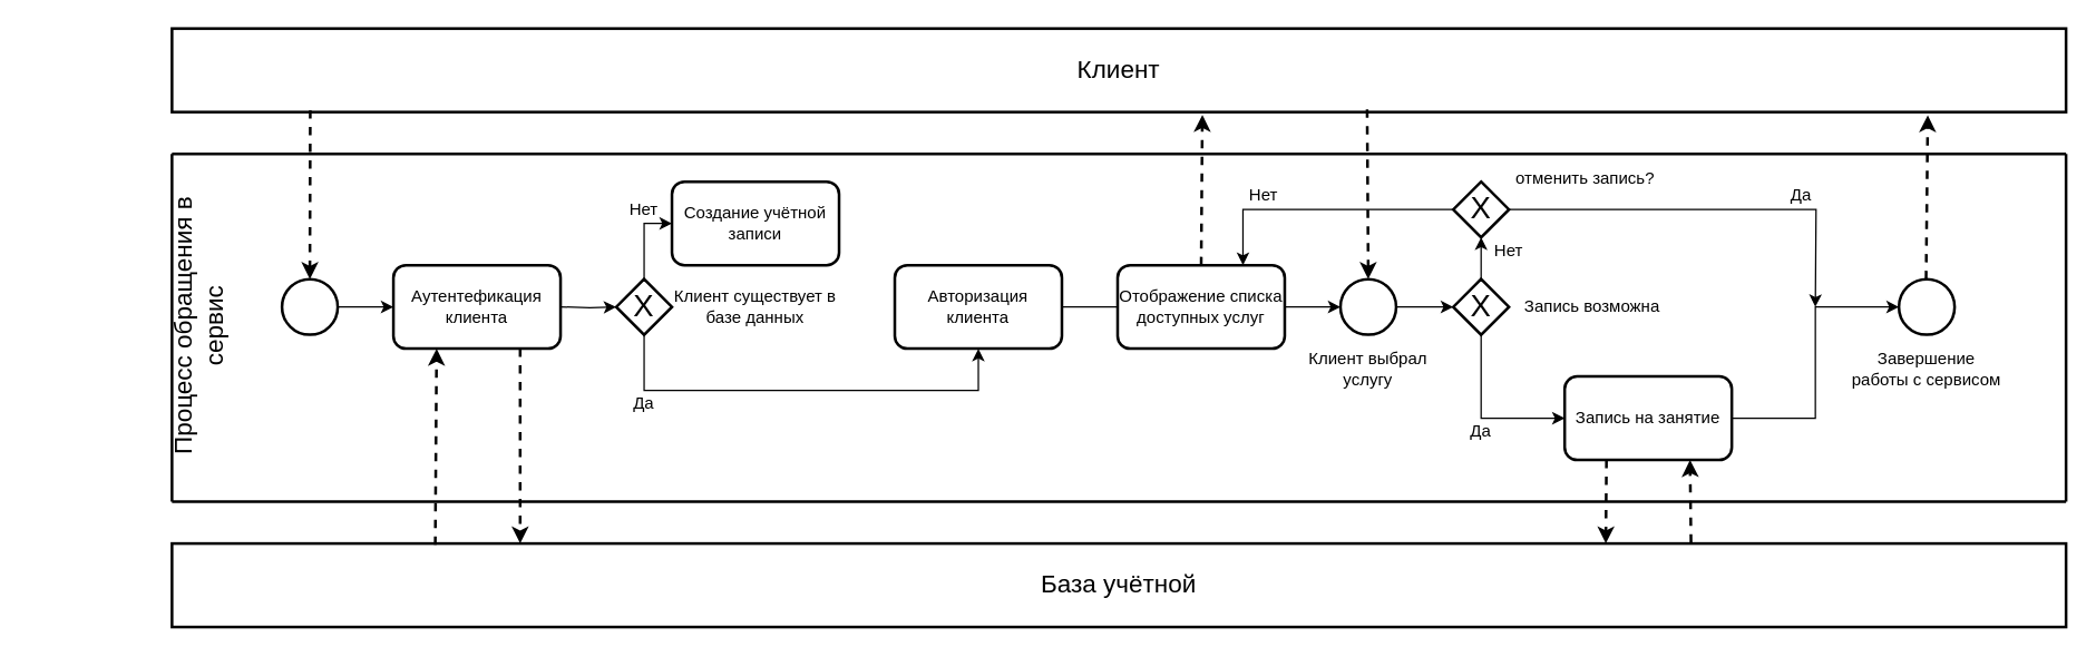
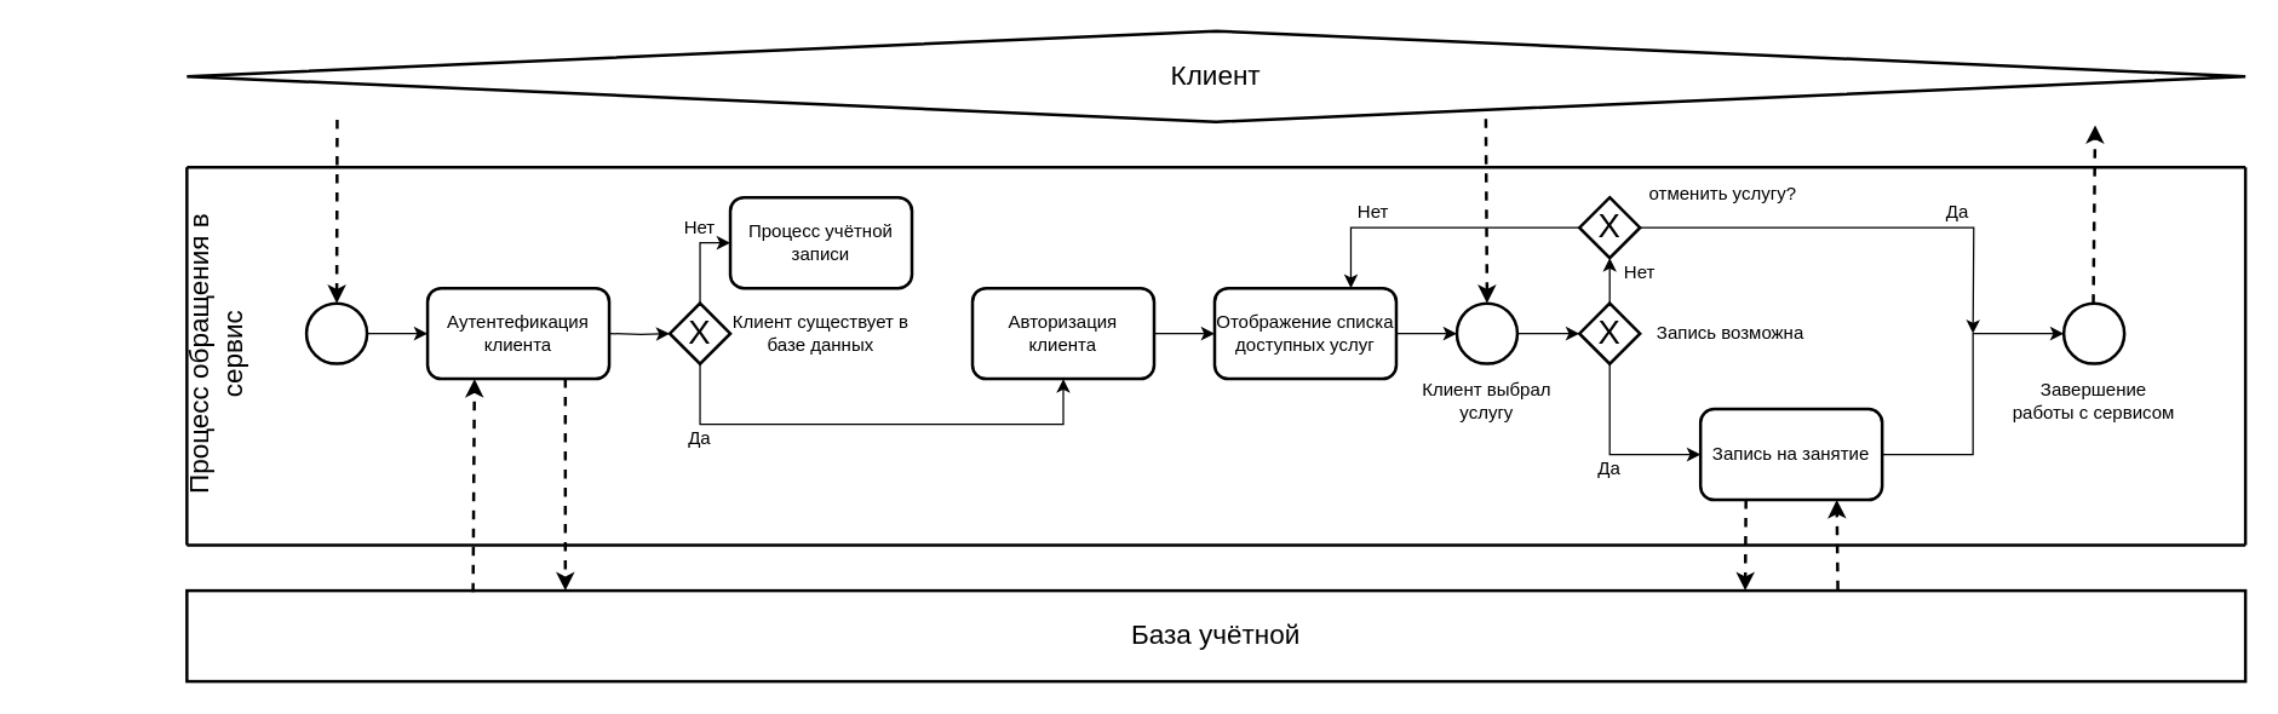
  <mxCell id="0" />
  <mxCell id="1" parent="0" />
  <mxCell id="2" style="edgeStyle=orthogonalEdgeStyle;rounded=0;orthogonalLoop=1;jettySize=auto;html=1;exitX=1;exitY=0.5;exitDx=0;exitDy=0;entryX=0;entryY=0.5;entryDx=0;entryDy=0;fontFamily=Helvetica;" edge="1" parent="1" source="3" target="4"><mxGeometry relative="1" as="geometry" /></mxCell>
  <mxCell id="3" value="&lt;h2&gt;&lt;br&gt;&lt;/h2&gt;" style="ellipse;whiteSpace=wrap;html=1;aspect=fixed;fillColor=none;strokeWidth=2;fontFamily=Helvetica;" vertex="1" parent="1"><mxGeometry x="202" y="200" width="40" height="40" as="geometry" /></mxCell>
  <mxCell id="4" value="&lt;font&gt;Аутентефикация клиента&lt;/font&gt;" style="rounded=1;whiteSpace=wrap;html=1;fillColor=none;strokeWidth=2;fontFamily=Helvetica;" vertex="1" parent="1"><mxGeometry x="282" y="190" width="120" height="60" as="geometry" /></mxCell>
  <mxCell id="5" style="edgeStyle=orthogonalEdgeStyle;rounded=0;orthogonalLoop=1;jettySize=auto;html=1;exitX=1;exitY=0.5;exitDx=0;exitDy=0;entryX=0;entryY=0.5;entryDx=0;entryDy=0;fontFamily=Helvetica;" edge="1" parent="1" target="8"><mxGeometry relative="1" as="geometry"><mxPoint x="402" y="220" as="sourcePoint" /></mxGeometry></mxCell>
  <mxCell id="6" style="edgeStyle=orthogonalEdgeStyle;rounded=0;orthogonalLoop=1;jettySize=auto;html=1;exitX=0.5;exitY=0;exitDx=0;exitDy=0;entryX=0;entryY=0.5;entryDx=0;entryDy=0;fontFamily=Helvetica;" edge="1" parent="1" source="8" target="10"><mxGeometry relative="1" as="geometry" /></mxCell>
  <mxCell id="7" style="edgeStyle=orthogonalEdgeStyle;rounded=0;orthogonalLoop=1;jettySize=auto;html=1;exitX=0.5;exitY=1;exitDx=0;exitDy=0;entryX=0.5;entryY=1;entryDx=0;entryDy=0;fontFamily=Helvetica;" edge="1" parent="1" source="8" target="13"><mxGeometry relative="1" as="geometry"><Array as="points"><mxPoint x="462" y="280" /><mxPoint x="702" y="280" /></Array></mxGeometry></mxCell>
  <mxCell id="8" value="&lt;font style=&quot;font-size: 22px;&quot;&gt;X&lt;/font&gt;" style="rhombus;whiteSpace=wrap;html=1;fillColor=none;strokeWidth=2;fontFamily=Helvetica;" vertex="1" parent="1"><mxGeometry x="442" y="200" width="40" height="40" as="geometry" /></mxCell>
  <mxCell id="9" value="&lt;font&gt;Клиент существует в базе данных&lt;/font&gt;" style="text;html=1;align=center;verticalAlign=middle;whiteSpace=wrap;rounded=0;fontFamily=Helvetica;" vertex="1" parent="1"><mxGeometry x="482" y="205" width="120" height="30" as="geometry" /></mxCell>
- <mxCell id="10" value="&lt;font&gt;Создание учётной записи&lt;/font&gt;" style="rounded=1;whiteSpace=wrap;html=1;fillColor=none;strokeWidth=2;fontFamily=Helvetica;" vertex="1" parent="1"><mxGeometry x="482" y="130" width="120" height="60" as="geometry" /></mxCell>
+ <mxCell id="10" value="&lt;font&gt;Процесс учётной записи&lt;/font&gt;" style="rounded=1;whiteSpace=wrap;html=1;fillColor=none;strokeWidth=2;fontFamily=Helvetica;" vertex="1" parent="1"><mxGeometry x="482" y="130" width="120" height="60" as="geometry" /></mxCell>
  <mxCell id="11" value="&lt;font&gt;Да&lt;/font&gt;" style="text;html=1;align=center;verticalAlign=middle;whiteSpace=wrap;rounded=0;fontFamily=Helvetica;" vertex="1" parent="1"><mxGeometry x="442" y="270" width="40" height="40" as="geometry" /></mxCell>
- <mxCell id="12" style="edgeStyle=orthogonalEdgeStyle;rounded=0;orthogonalLoop=1;jettySize=auto;html=1;exitX=1;exitY=0.5;exitDx=0;exitDy=0;fontFamily=Helvetica;endArrow=none;" edge="1" parent="1" source="13" target="16"><mxGeometry relative="1" as="geometry" /></mxCell>
+ <mxCell id="12" style="edgeStyle=orthogonalEdgeStyle;rounded=0;orthogonalLoop=1;jettySize=auto;html=1;exitX=1;exitY=0.5;exitDx=0;exitDy=0;fontFamily=Helvetica;" edge="1" parent="1" source="13" target="16"><mxGeometry relative="1" as="geometry" /></mxCell>
  <mxCell id="13" value="&lt;font&gt;Авторизация клиента&lt;/font&gt;" style="rounded=1;whiteSpace=wrap;html=1;fillColor=none;strokeWidth=2;fontFamily=Helvetica;" vertex="1" parent="1"><mxGeometry x="642" y="190" width="120" height="60" as="geometry" /></mxCell>
  <mxCell id="14" value="&lt;font&gt;Нет&lt;/font&gt;" style="text;html=1;align=center;verticalAlign=middle;whiteSpace=wrap;rounded=0;fontFamily=Helvetica;" vertex="1" parent="1"><mxGeometry x="442" y="130" width="40" height="40" as="geometry" /></mxCell>
  <mxCell id="15" style="edgeStyle=orthogonalEdgeStyle;rounded=0;orthogonalLoop=1;jettySize=auto;html=1;exitX=1;exitY=0.5;exitDx=0;exitDy=0;entryX=0;entryY=0.5;entryDx=0;entryDy=0;fontFamily=Helvetica;" edge="1" parent="1" source="16" target="26"><mxGeometry relative="1" as="geometry" /></mxCell>
  <mxCell id="16" value="&lt;font&gt;Отображение списка доступных услуг&lt;/font&gt;" style="rounded=1;whiteSpace=wrap;html=1;fillColor=none;strokeWidth=2;fontFamily=Helvetica;" vertex="1" parent="1"><mxGeometry x="802" y="190" width="120" height="60" as="geometry" /></mxCell>
  <mxCell id="17" value="" style="endArrow=none;html=1;rounded=0;strokeWidth=2;fontFamily=Helvetica;" edge="1" parent="1"><mxGeometry width="50" height="50" relative="1" as="geometry"><mxPoint y="110" as="sourcePoint" x="123" /><mxPoint x="1483" y="110" as="targetPoint" /></mxGeometry></mxCell>
  <mxCell id="18" value="" style="endArrow=none;html=1;rounded=0;strokeWidth=2;fontFamily=Helvetica;" edge="1" parent="1"><mxGeometry width="50" height="50" relative="1" as="geometry"><mxPoint y="360" as="sourcePoint" x="123" /><mxPoint x="1483" y="360" as="targetPoint" /></mxGeometry></mxCell>
  <mxCell id="19" value="" style="endArrow=none;html=1;rounded=0;strokeWidth=2;fontFamily=Helvetica;" edge="1" parent="1"><mxGeometry width="50" height="50" relative="1" as="geometry"><mxPoint y="360" as="sourcePoint" x="123" /><mxPoint y="110" as="targetPoint" x="123" /></mxGeometry></mxCell>
  <mxCell id="20" value="" style="endArrow=none;html=1;rounded=0;strokeWidth=2;fontFamily=Helvetica;" edge="1" parent="1"><mxGeometry width="50" height="50" relative="1" as="geometry"><mxPoint x="1483" y="360" as="sourcePoint" /><mxPoint x="1483" y="110" as="targetPoint" /></mxGeometry></mxCell>
- <mxCell id="21" value="&lt;font style=&quot;font-size: 18px;&quot;&gt;Клиент&lt;/font&gt;" style="rounded=0;whiteSpace=wrap;html=1;fillColor=none;strokeWidth=2;fontFamily=Helvetica;" vertex="1" parent="1"><mxGeometry y="20" width="1360" height="60" as="geometry" x="123" /></mxCell>
+ <mxCell id="21" value="&lt;font style=&quot;font-size: 18px;&quot;&gt;Клиент&lt;/font&gt;" style="rhombus;whiteSpace=wrap;html=1;fillColor=none;strokeWidth=2;fontFamily=Helvetica;" vertex="1" parent="1"><mxGeometry y="20" width="1360" height="60" as="geometry" x="123" /></mxCell>
  <mxCell id="22" value="&lt;font&gt;&lt;span style=&quot;font-size: 18px;&quot;&gt;Процесс обращения в сервис&lt;/span&gt;&lt;/font&gt;" style="text;html=1;align=center;verticalAlign=middle;whiteSpace=wrap;rounded=0;rotation=-90;fontFamily=Helvetica;" vertex="1" parent="1"><mxGeometry x="20.66" y="219.23" width="244.69" height="30" as="geometry" /></mxCell>
  <mxCell id="23" value="" style="endArrow=classic;html=1;rounded=0;entryX=0.5;entryY=0;entryDx=0;entryDy=0;exitX=0.073;exitY=0.978;exitDx=0;exitDy=0;exitPerimeter=0;dashed=1;strokeWidth=2;fontFamily=Helvetica;" edge="1" parent="1" source="21" target="3"><mxGeometry width="50" height="50" relative="1" as="geometry"><mxPoint x="213" y="80" as="sourcePoint" /><mxPoint x="263" y="30" as="targetPoint" /></mxGeometry></mxCell>
- <mxCell id="24" value="" style="endArrow=classic;html=1;rounded=0;entryX=0.544;entryY=1.033;entryDx=0;entryDy=0;exitX=0.5;exitY=0;exitDx=0;exitDy=0;dashed=1;strokeWidth=2;entryPerimeter=0;fontFamily=Helvetica;" edge="1" parent="1" source="16" target="21"><mxGeometry width="50" height="50" relative="1" as="geometry"><mxPoint x="522" y="140" as="sourcePoint" /><mxPoint x="522" y="88" as="targetPoint" /></mxGeometry></mxCell>
  <mxCell id="25" style="edgeStyle=orthogonalEdgeStyle;rounded=0;orthogonalLoop=1;jettySize=auto;html=1;exitX=1;exitY=0.5;exitDx=0;exitDy=0;entryX=0;entryY=0.5;entryDx=0;entryDy=0;fontFamily=Helvetica;" edge="1" parent="1" source="26" target="34"><mxGeometry relative="1" as="geometry" /></mxCell>
  <mxCell id="26" value="&lt;h2&gt;&lt;br&gt;&lt;/h2&gt;" style="ellipse;whiteSpace=wrap;html=1;aspect=fixed;fillColor=none;strokeWidth=2;fontFamily=Helvetica;" vertex="1" parent="1"><mxGeometry x="962" y="200" width="40" height="40" as="geometry" /></mxCell>
  <mxCell id="27" value="&lt;font&gt;Клиент выбрал услугу&lt;/font&gt;" style="text;html=1;align=center;verticalAlign=middle;whiteSpace=wrap;rounded=0;fontFamily=Helvetica;" vertex="1" parent="1"><mxGeometry x="927" y="250" width="110" height="30" as="geometry" /></mxCell>
  <mxCell id="28" value="" style="endArrow=classic;html=1;rounded=0;entryX=0.5;entryY=0;entryDx=0;entryDy=0;exitX=0.631;exitY=0.969;exitDx=0;exitDy=0;exitPerimeter=0;dashed=1;strokeWidth=2;fontFamily=Helvetica;" edge="1" parent="1" source="21" target="26"><mxGeometry width="50" height="50" relative="1" as="geometry"><mxPoint x="232" y="89" as="sourcePoint" /><mxPoint x="232" y="210" as="targetPoint" /></mxGeometry></mxCell>
  <mxCell id="29" value="&lt;font style=&quot;font-size: 18px;&quot;&gt;База учётной&lt;/font&gt;" style="rounded=0;whiteSpace=wrap;html=1;fillColor=none;strokeWidth=2;fontFamily=Helvetica;" vertex="1" parent="1"><mxGeometry y="390" width="1360" height="60" as="geometry" x="123" /></mxCell>
  <mxCell id="30" value="" style="endArrow=classic;html=1;rounded=0;exitX=0.073;exitY=0.978;exitDx=0;exitDy=0;exitPerimeter=0;dashed=1;strokeWidth=2;fontFamily=Helvetica;" edge="1" parent="1"><mxGeometry width="50" height="50" relative="1" as="geometry"><mxPoint x="373" y="250" as="sourcePoint" /><mxPoint x="373" y="390" as="targetPoint" /></mxGeometry></mxCell>
  <mxCell id="31" value="" style="endArrow=classic;html=1;rounded=0;entryX=0.184;entryY=-0.057;entryDx=0;entryDy=0;dashed=1;strokeWidth=2;entryPerimeter=0;exitX=0.139;exitY=0.001;exitDx=0;exitDy=0;exitPerimeter=0;fontFamily=Helvetica;" edge="1" parent="1"><mxGeometry width="50" height="50" relative="1" as="geometry"><mxPoint x="312.04" y="390.83" as="sourcePoint" /><mxPoint x="313" y="250" as="targetPoint" /></mxGeometry></mxCell>
  <mxCell id="32" style="edgeStyle=orthogonalEdgeStyle;rounded=0;orthogonalLoop=1;jettySize=auto;html=1;exitX=0.5;exitY=1;exitDx=0;exitDy=0;entryX=0;entryY=0.5;entryDx=0;entryDy=0;fontFamily=Helvetica;" edge="1" parent="1" source="34" target="37"><mxGeometry relative="1" as="geometry" /></mxCell>
  <mxCell id="33" style="edgeStyle=orthogonalEdgeStyle;rounded=0;orthogonalLoop=1;jettySize=auto;html=1;exitX=0.5;exitY=0;exitDx=0;exitDy=0;entryX=0.5;entryY=1;entryDx=0;entryDy=0;fontFamily=Helvetica;" edge="1" parent="1" source="34" target="43"><mxGeometry relative="1" as="geometry" /></mxCell>
  <mxCell id="34" value="&lt;font style=&quot;font-size: 22px;&quot;&gt;X&lt;/font&gt;" style="rhombus;whiteSpace=wrap;html=1;fillColor=none;strokeWidth=2;fontFamily=Helvetica;" vertex="1" parent="1"><mxGeometry x="1043" y="200" width="40" height="40" as="geometry" /></mxCell>
  <mxCell id="35" value="&lt;font&gt;Запись возможна&lt;/font&gt;" style="text;html=1;align=center;verticalAlign=middle;whiteSpace=wrap;rounded=0;fontFamily=Helvetica;" vertex="1" parent="1"><mxGeometry x="1083" y="205" width="120" height="30" as="geometry" /></mxCell>
  <mxCell id="36" style="edgeStyle=orthogonalEdgeStyle;rounded=0;orthogonalLoop=1;jettySize=auto;html=1;exitX=1;exitY=0.5;exitDx=0;exitDy=0;entryX=0;entryY=0.5;entryDx=0;entryDy=0;fontFamily=Helvetica;" edge="1" parent="1" source="37" target="47"><mxGeometry relative="1" as="geometry" /></mxCell>
  <mxCell id="37" value="&lt;font&gt;Запись на занятие&lt;/font&gt;" style="rounded=1;whiteSpace=wrap;html=1;fillColor=none;strokeWidth=2;fontFamily=Helvetica;" vertex="1" parent="1"><mxGeometry x="1123" y="270" width="120" height="60" as="geometry" /></mxCell>
  <mxCell id="38" value="&lt;font&gt;Да&lt;/font&gt;" style="text;html=1;align=center;verticalAlign=middle;whiteSpace=wrap;rounded=0;fontFamily=Helvetica;" vertex="1" parent="1"><mxGeometry x="1043" y="290" width="40" height="40" as="geometry" /></mxCell>
  <mxCell id="39" value="" style="endArrow=classic;html=1;rounded=0;entryX=0.75;entryY=1;entryDx=0;entryDy=0;dashed=1;strokeWidth=2;exitX=0.802;exitY=-0.01;exitDx=0;exitDy=0;exitPerimeter=0;fontFamily=Helvetica;" edge="1" parent="1" source="29" target="37"><mxGeometry width="50" height="50" relative="1" as="geometry"><mxPoint x="1173" y="390" as="sourcePoint" /><mxPoint x="1213" y="330" as="targetPoint" /></mxGeometry></mxCell>
  <mxCell id="40" value="" style="endArrow=classic;html=1;rounded=0;dashed=1;strokeWidth=2;exitX=0.25;exitY=1;exitDx=0;exitDy=0;entryX=0.757;entryY=0;entryDx=0;entryDy=0;entryPerimeter=0;fontFamily=Helvetica;" edge="1" parent="1" source="37" target="29"><mxGeometry width="50" height="50" relative="1" as="geometry"><mxPoint x="1153" y="447" as="sourcePoint" /><mxPoint x="1153" y="390" as="targetPoint" /></mxGeometry></mxCell>
  <mxCell id="41" style="edgeStyle=orthogonalEdgeStyle;rounded=0;orthogonalLoop=1;jettySize=auto;html=1;exitX=0;exitY=0.5;exitDx=0;exitDy=0;entryX=0.75;entryY=0;entryDx=0;entryDy=0;fontFamily=Helvetica;" edge="1" parent="1" source="43" target="16"><mxGeometry relative="1" as="geometry" /></mxCell>
  <mxCell id="42" style="edgeStyle=orthogonalEdgeStyle;rounded=0;orthogonalLoop=1;jettySize=auto;html=1;exitX=1;exitY=0.5;exitDx=0;exitDy=0;fontFamily=Helvetica;" edge="1" parent="1" source="43"><mxGeometry relative="1" as="geometry"><mxPoint x="1303" y="220" as="targetPoint" /></mxGeometry></mxCell>
  <mxCell id="43" value="&lt;font style=&quot;font-size: 22px;&quot;&gt;X&lt;/font&gt;" style="rhombus;whiteSpace=wrap;html=1;fillColor=none;strokeWidth=2;fontFamily=Helvetica;" vertex="1" parent="1"><mxGeometry x="1043" y="130" width="40" height="40" as="geometry" /></mxCell>
- <mxCell id="44" value="отменить запись?" style="text;html=1;align=center;verticalAlign=middle;whiteSpace=wrap;rounded=0;fontFamily=Helvetica;" vertex="1" parent="1"><mxGeometry x="1073" y="110" width="130" height="35" as="geometry" /></mxCell>
+ <mxCell id="44" value="отменить услугу?" style="text;html=1;align=center;verticalAlign=middle;whiteSpace=wrap;rounded=0;fontFamily=Helvetica;" vertex="1" parent="1"><mxGeometry x="1073" y="110" width="130" height="35" as="geometry" /></mxCell>
  <mxCell id="45" value="&lt;font&gt;Нет&lt;/font&gt;" style="text;html=1;align=center;verticalAlign=middle;whiteSpace=wrap;rounded=0;fontFamily=Helvetica;" vertex="1" parent="1"><mxGeometry x="887" y="120" width="40" height="40" as="geometry" /></mxCell>
  <mxCell id="46" value="&lt;font&gt;Нет&lt;/font&gt;" style="text;html=1;align=center;verticalAlign=middle;whiteSpace=wrap;rounded=0;fontFamily=Helvetica;" vertex="1" parent="1"><mxGeometry x="1063" y="160" width="40" height="40" as="geometry" /></mxCell>
  <mxCell id="47" value="&lt;h2&gt;&lt;br&gt;&lt;/h2&gt;" style="ellipse;whiteSpace=wrap;html=1;aspect=fixed;fillColor=none;strokeWidth=2;fontFamily=Helvetica;" vertex="1" parent="1"><mxGeometry x="1363" y="200" width="40" height="40" as="geometry" /></mxCell>
  <mxCell id="48" value="&lt;font&gt;Завершение работы с сервисом&lt;/font&gt;" style="text;html=1;align=center;verticalAlign=middle;whiteSpace=wrap;rounded=0;fontFamily=Helvetica;" vertex="1" parent="1"><mxGeometry x="1328" y="250" width="110" height="30" as="geometry" /></mxCell>
  <mxCell id="49" value="&lt;font&gt;Да&lt;/font&gt;" style="text;html=1;align=center;verticalAlign=middle;whiteSpace=wrap;rounded=0;fontFamily=Helvetica;" vertex="1" parent="1"><mxGeometry x="1273" y="120" width="40" height="40" as="geometry" /></mxCell>
  <mxCell id="50" value="" style="endArrow=classic;html=1;rounded=0;entryX=0.927;entryY=1.037;entryDx=0;entryDy=0;exitX=0.5;exitY=0;exitDx=0;exitDy=0;dashed=1;strokeWidth=2;entryPerimeter=0;fontFamily=Helvetica;" edge="1" parent="1" target="21"><mxGeometry width="50" height="50" relative="1" as="geometry"><mxPoint x="1382.5" y="200" as="sourcePoint" /><mxPoint x="1383.5" y="92" as="targetPoint" /></mxGeometry></mxCell>
